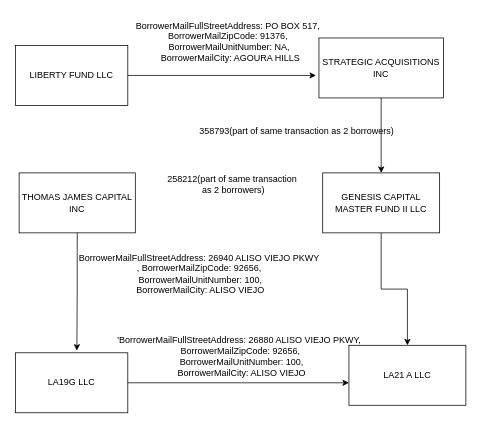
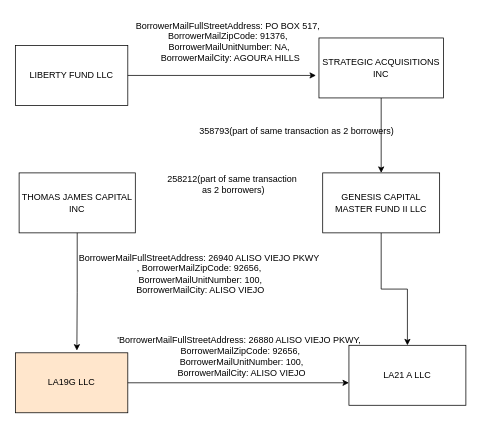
  <mxCell id="0" />
  <mxCell id="1" parent="0" />
  <mxCell id="2" value="LIBERTY FUND LLC" style="rounded=0;whiteSpace=wrap;html=1;" vertex="1" parent="1"><mxGeometry x="20" y="60" width="150" height="80" as="geometry" /></mxCell>
  <mxCell id="3" style="edgeStyle=orthogonalEdgeStyle;rounded=0;orthogonalLoop=1;jettySize=auto;html=1;" edge="1" parent="1" source="4" target="9"><mxGeometry relative="1" as="geometry" /></mxCell>
  <mxCell id="4" value="GENESIS CAPITAL MASTER FUND II LLC" style="rounded=0;whiteSpace=wrap;html=1;" vertex="1" parent="1"><mxGeometry x="430" y="230" width="156" height="80" as="geometry" /></mxCell>
  <mxCell id="5" style="edgeStyle=orthogonalEdgeStyle;rounded=0;orthogonalLoop=1;jettySize=auto;html=1;entryX=0.5;entryY=0;entryDx=0;entryDy=0;" edge="1" parent="1" source="6" target="4"><mxGeometry relative="1" as="geometry" /></mxCell>
  <mxCell id="6" value="STRATEGIC ACQUISITIONS INC" style="rounded=0;whiteSpace=wrap;html=1;" vertex="1" parent="1"><mxGeometry x="425" y="50" width="166" height="80" as="geometry" /></mxCell>
  <mxCell id="7" value="THOMAS JAMES CAPITAL INC" style="rounded=0;whiteSpace=wrap;html=1;" vertex="1" parent="1"><mxGeometry x="25" y="230" width="155" height="80" as="geometry" /></mxCell>
- <mxCell id="8" value="LA19G LLC" style="rounded=0;whiteSpace=wrap;html=1;" vertex="1" parent="1"><mxGeometry x="20" y="470" width="150" height="80" as="geometry" /></mxCell>
+ <mxCell id="8" value="LA19G LLC" style="rounded=0;whiteSpace=wrap;html=1;fillColor=#ffe6cc;" vertex="1" parent="1"><mxGeometry x="20" y="470" width="150" height="80" as="geometry" /></mxCell>
  <mxCell id="9" value="LA21 A LLC" style="rounded=0;whiteSpace=wrap;html=1;" vertex="1" parent="1"><mxGeometry x="465" y="460" width="156" height="80" as="geometry" /></mxCell>
  <mxCell id="10" value="BorrowerMailFullStreetAddress: PO BOX 517,&amp;nbsp;&lt;div&gt;BorrowerMailZipCode: 91376,&amp;nbsp;&lt;div&gt;BorrowerMailUnitNumber: NA,&lt;/div&gt;&lt;div&gt;&amp;nbsp;BorrowerMailCity: AGOURA HILLS&lt;/div&gt;&lt;/div&gt;" style="text;html=1;align=center;verticalAlign=middle;resizable=0;points=[];autosize=1;strokeColor=none;fillColor=none;" vertex="1" parent="1"><mxGeometry x="170" y="20" width="270" height="70" as="geometry" /></mxCell>
  <mxCell id="11" style="edgeStyle=orthogonalEdgeStyle;rounded=0;orthogonalLoop=1;jettySize=auto;html=1;entryX=-0.024;entryY=0.625;entryDx=0;entryDy=0;entryPerimeter=0;" edge="1" parent="1" source="2" target="6"><mxGeometry relative="1" as="geometry" /></mxCell>
  <mxCell id="12" value="358793(part of same transaction as 2 borrowers)" style="text;html=1;align=center;verticalAlign=middle;resizable=0;points=[];autosize=1;strokeColor=none;fillColor=none;" vertex="1" parent="1"><mxGeometry x="255" y="160" width="280" height="30" as="geometry" /></mxCell>
  <mxCell id="13" value="258212(part of same transaction&lt;div&gt;&amp;nbsp;as 2 borrowers)&lt;/div&gt;" style="text;html=1;align=center;verticalAlign=middle;resizable=0;points=[];autosize=1;strokeColor=none;fillColor=none;" vertex="1" parent="1"><mxGeometry x="209" y="225" width="200" height="40" as="geometry" /></mxCell>
  <mxCell id="14" value="BorrowerMailFullStreetAddress: 26940 ALISO VIEJO PKWY&lt;div&gt;, BorrowerMailZipCode: 92656,&lt;/div&gt;&lt;div&gt;&amp;nbsp;BorrowerMailUnitNumber: 100,&lt;/div&gt;&lt;div&gt;&amp;nbsp;BorrowerMailCity: ALISO VIEJO&lt;/div&gt;" style="text;html=1;align=center;verticalAlign=middle;resizable=0;points=[];autosize=1;strokeColor=none;fillColor=none;" vertex="1" parent="1"><mxGeometry x="95" y="330" width="340" height="70" as="geometry" /></mxCell>
  <mxCell id="15" style="edgeStyle=orthogonalEdgeStyle;rounded=0;orthogonalLoop=1;jettySize=auto;html=1;entryX=0.547;entryY=-0.037;entryDx=0;entryDy=0;entryPerimeter=0;" edge="1" parent="1" source="7" target="8"><mxGeometry relative="1" as="geometry" /></mxCell>
  <mxCell id="16" value="'BorrowerMailFullStreetAddress: 26880 ALISO VIEJO PKWY,&amp;nbsp;&lt;div&gt;BorrowerMailZipCode: 92656,&lt;/div&gt;&lt;div&gt;&amp;nbsp;BorrowerMailUnitNumber: 100,&lt;/div&gt;&lt;div&gt;&amp;nbsp;BorrowerMailCity: ALISO VIEJO&lt;/div&gt;" style="text;html=1;align=center;verticalAlign=middle;resizable=0;points=[];autosize=1;strokeColor=none;fillColor=none;" vertex="1" parent="1"><mxGeometry x="145" y="440" width="350" height="70" as="geometry" /></mxCell>
  <mxCell id="17" style="edgeStyle=orthogonalEdgeStyle;rounded=0;orthogonalLoop=1;jettySize=auto;html=1;entryX=0;entryY=0.625;entryDx=0;entryDy=0;entryPerimeter=0;" edge="1" parent="1" source="8" target="9"><mxGeometry relative="1" as="geometry" /></mxCell>
